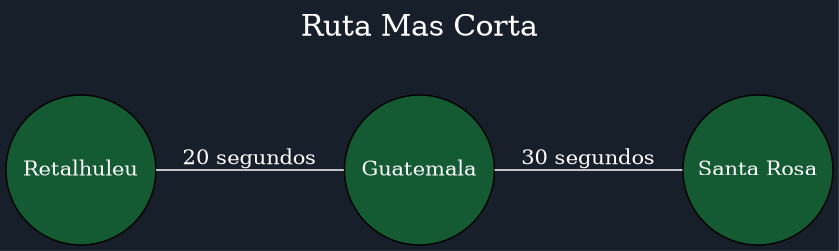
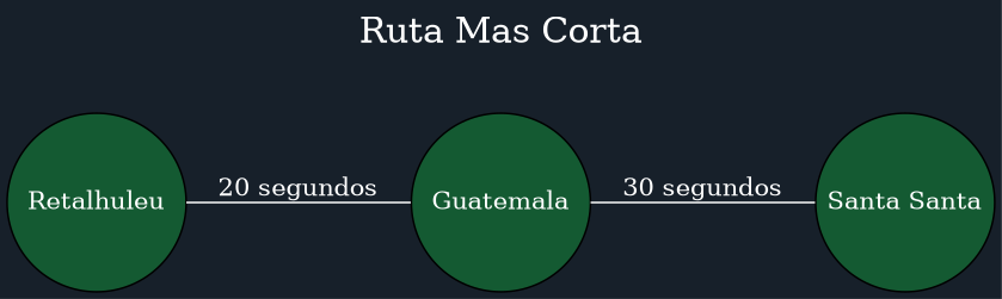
  graph {
    bgcolor="#17202a"
    fontcolor=white
    fontsize=20
    label="Ruta Mas Corta"
    labelloc=t
    rankdir=LR
    node [fillcolor="#145a32" fixedsize=true fontcolor=white shape=circle style=filled]
    edge [color=white fontcolor=white]
    Retalhuleu [width=1.4]
    Guatemala [width=1.4]
-   "Santa Rosa" [width=1.4]
+   "Santa Rosa" [width=1.4 label="Santa Santa"]
    Retalhuleu -- Guatemala [label="20 segundos"]
    Guatemala -- "Santa Rosa" [label="30 segundos"]
  }
